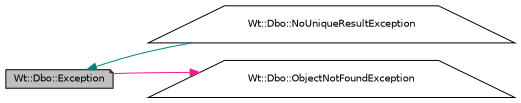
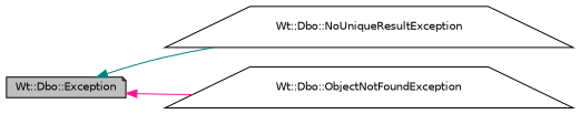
  digraph {
    rankdir=LR
    node [color=black fillcolor=white fontname=Helvetica fontsize=10 shape=trapezium style=filled]
    edge [dir=back fontname=Helvetica fontsize=10 labelfontname=Helvetica labelfontsize=10 style=solid]
    n1 [fillcolor=grey75 fontcolor=black height=0.2 label="Wt::Dbo::Exception" shape=note width=0.4]
    n2 [height=0.2 label="Wt::Dbo::NoUniqueResultException" width=0.4]
    n3 [height=0.2 label="Wt::Dbo::ObjectNotFoundException" width=0.4]
    n1 -> n2 [color=teal]
-   n3 -> n1 [color=deeppink]
+   n1 -> n3 [color=deeppink]
  }
